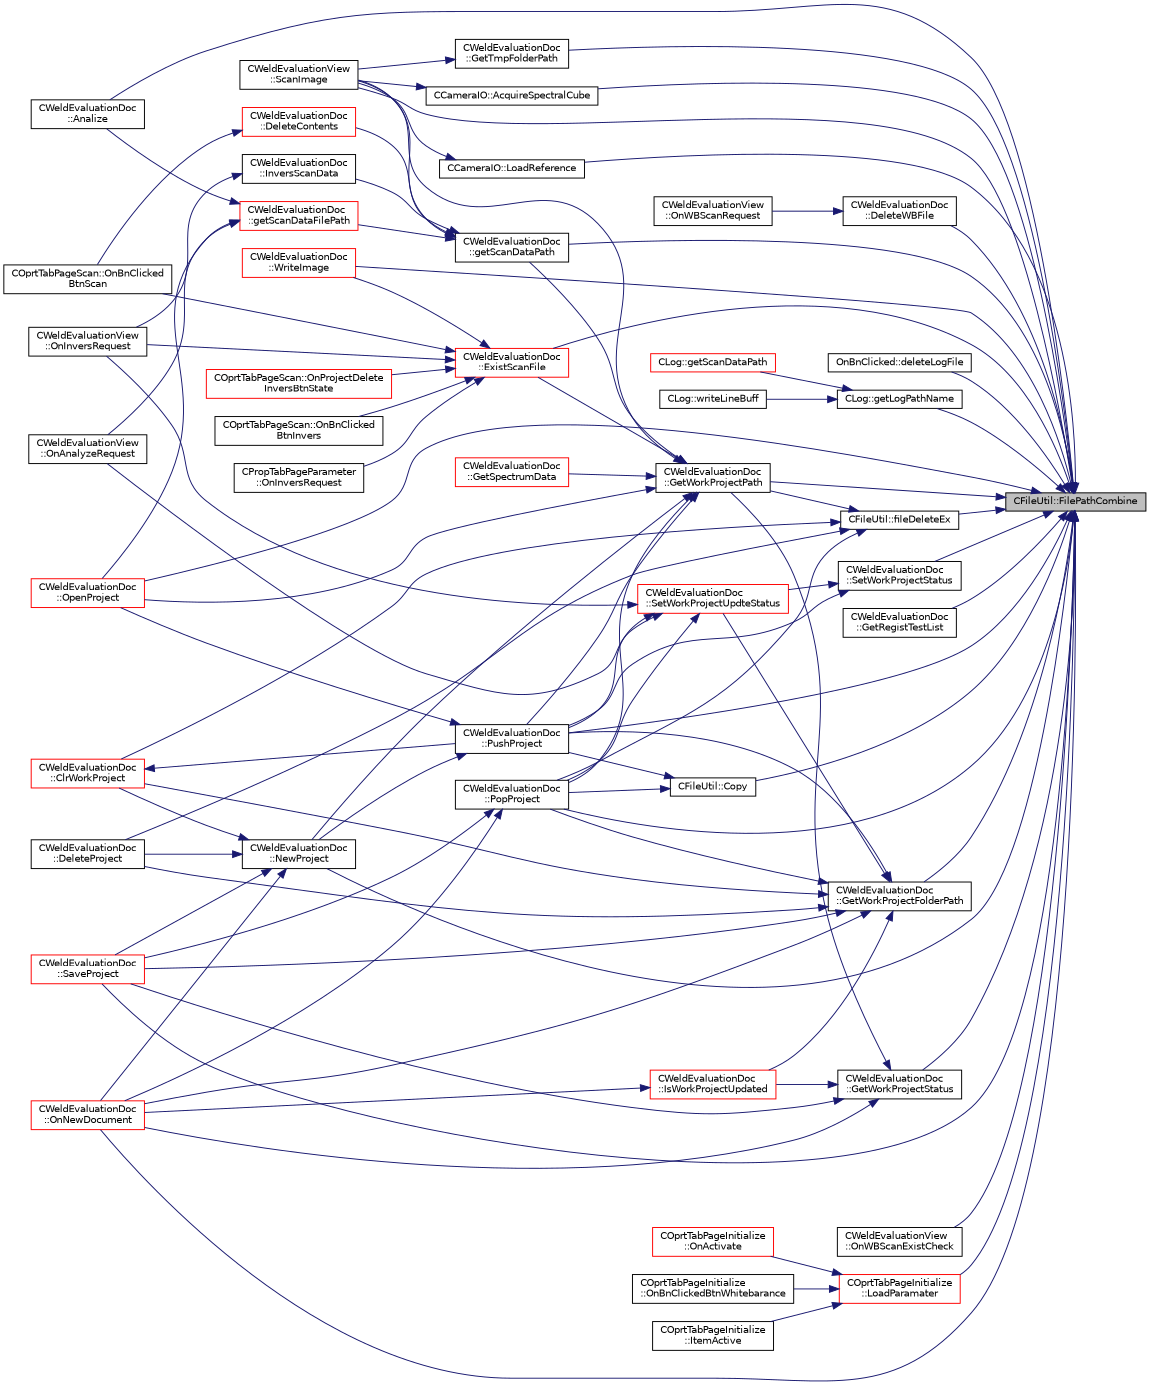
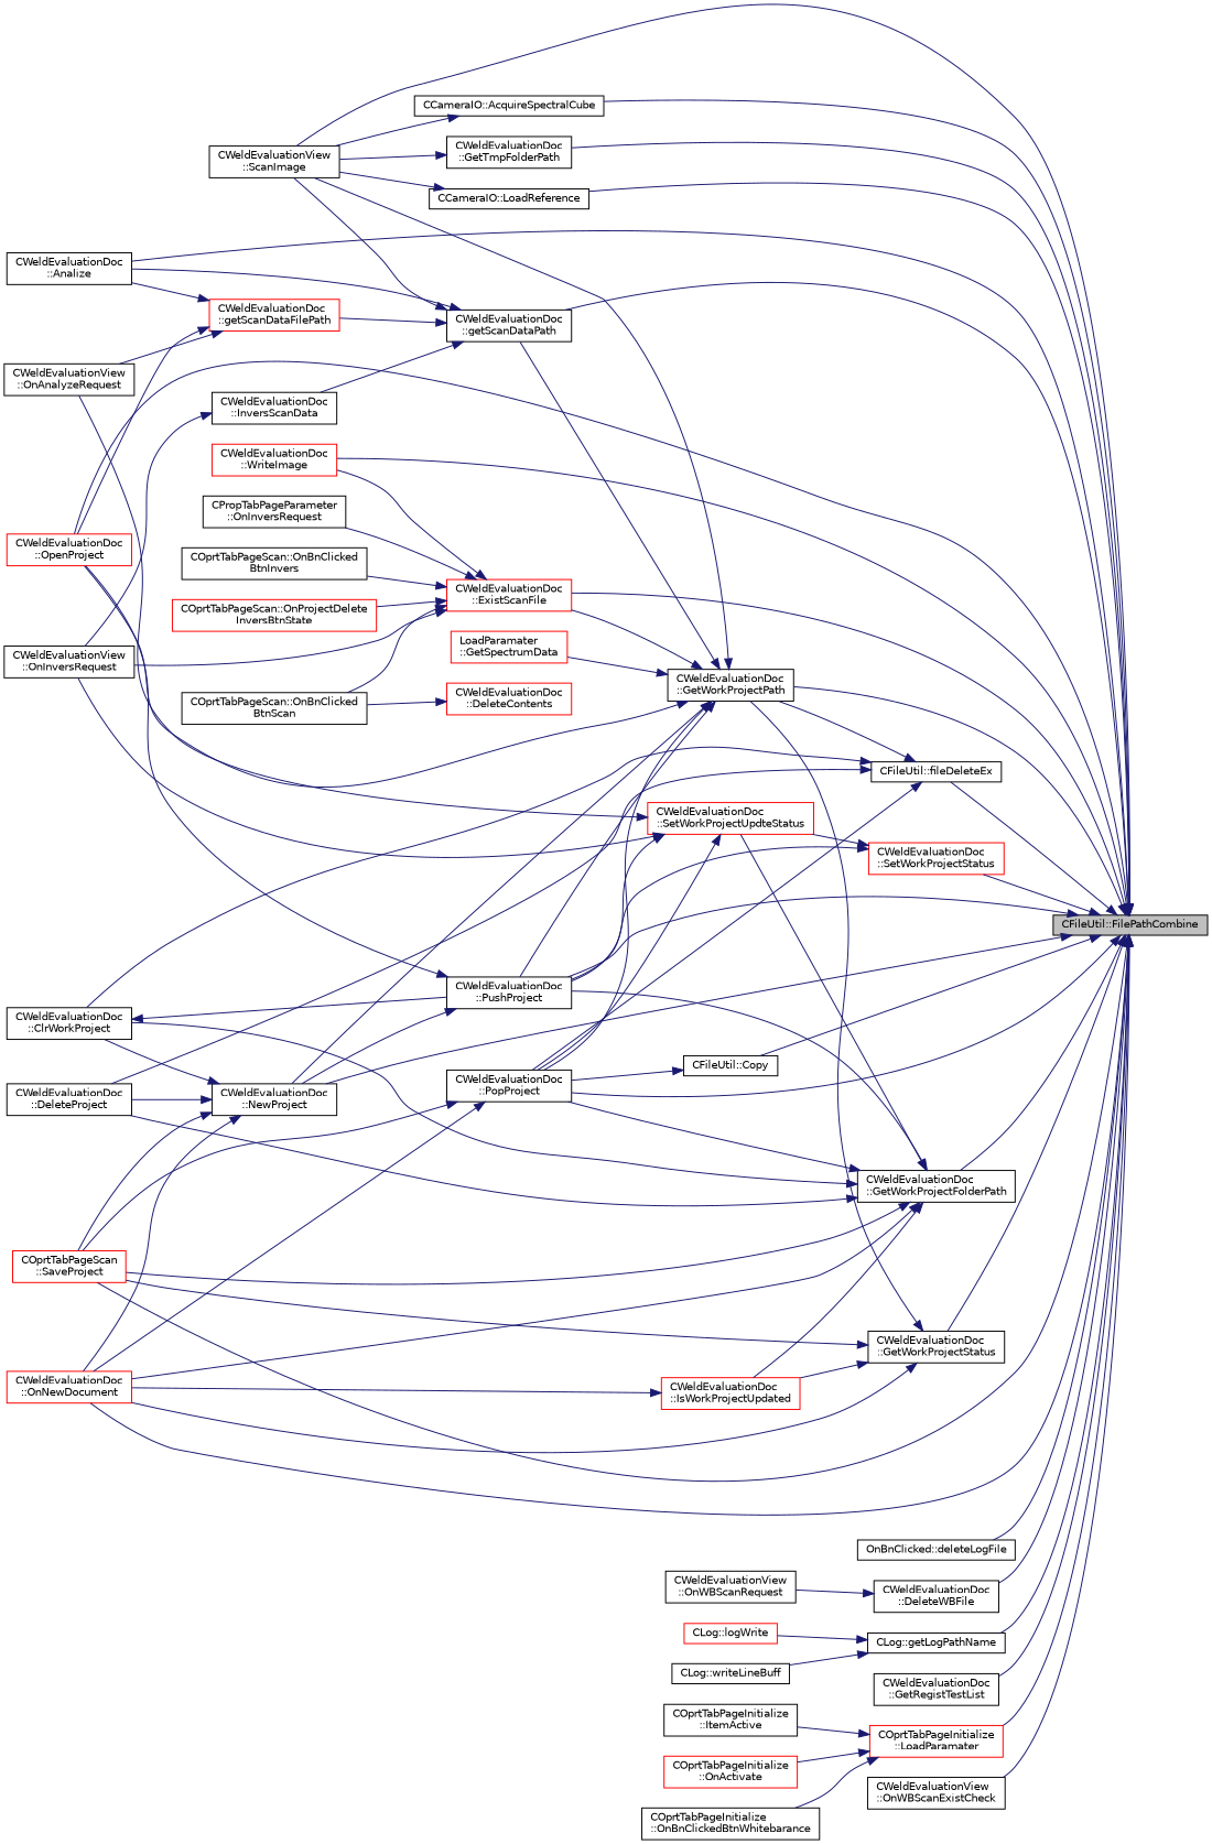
  digraph {
    rankdir=RL
    node [color=black fillcolor=white fontname=Helvetica fontsize=10 shape=record style=filled]
    edge [color=midnightblue dir=back fontname=Helvetica fontsize=10 labelfontname=Helvetica labelfontsize=10 style=solid]
    n1 [fillcolor=grey75 fontcolor=black height=0.2 label="CFileUtil::FilePathCombine" width=0.4]
    n2 [height=0.2 label="CCameraIO::AcquireSpectralCube" width=0.4]
    n3 [height=0.2 label="CWeldEvaluationView\l::ScanImage" width=0.4]
    n4 [height=0.2 label="CWeldEvaluationDoc\l::Analize" width=0.4]
    n5 [height=0.2 label="CFileUtil::Copy" width=0.4]
    n6 [height=0.2 label="CWeldEvaluationDoc\l::PopProject" width=0.4]
-   n7 [color=red height=0.2 label="CWeldEvaluationDoc\l::SaveProject" width=0.4]
+   n7 [color=red height=0.2 label="COprtTabPageScan\l::SaveProject" width=0.4]
    n8 [height=0.2 label="CWeldEvaluationDoc\l::PushProject" width=0.4]
    n9 [height=0.2 label="CWeldEvaluationDoc\l::NewProject" width=0.4]
    n10 [color=red height=0.2 label="CWeldEvaluationDoc\l::OpenProject" width=0.4]
    n11 [height=0.2 label="OnBnClicked::deleteLogFile" width=0.4]
    n12 [height=0.2 label="CWeldEvaluationDoc\l::DeleteWBFile" width=0.4]
    n13 [color=red height=0.2 label="CWeldEvaluationDoc\l::ExistScanFile" width=0.4]
    n14 [color=red height=0.2 label="CWeldEvaluationDoc\l::WriteImage" width=0.4]
    n15 [height=0.2 label="CFileUtil::fileDeleteEx" width=0.4]
    n16 [height=0.2 label="CLog::getLogPathName" width=0.4]
    n17 [height=0.2 label="CWeldEvaluationDoc\l::GetRegistTestList" width=0.4]
    n18 [height=0.2 label="CWeldEvaluationDoc\l::getScanDataPath" width=0.4]
    n19 [height=0.2 label="CWeldEvaluationDoc\l::GetTmpFolderPath" width=0.4]
    n20 [height=0.2 label="CWeldEvaluationDoc\l::GetWorkProjectFolderPath" width=0.4]
    n21 [height=0.2 label="CWeldEvaluationDoc\l::GetWorkProjectPath" width=0.4]
    n22 [height=0.2 label="CWeldEvaluationDoc\l::GetWorkProjectStatus" width=0.4]
    n23 [color=red height=0.2 label="COprtTabPageInitialize\l::LoadParamater" width=0.4]
    n24 [height=0.2 label="CCameraIO::LoadReference" width=0.4]
    n25 [height=0.2 label="CWeldEvaluationView\l::OnWBScanExistCheck" width=0.4]
-   n26 [height=0.2 label="CWeldEvaluationDoc\l::SetWorkProjectStatus" width=0.4]
+   n26 [color=red height=0.2 label="CWeldEvaluationDoc\l::SetWorkProjectStatus" width=0.4]
    n27 [color=red height=0.2 label="CWeldEvaluationDoc\l::OnNewDocument" width=0.4]
    n28 [height=0.2 label="CWeldEvaluationDoc\l::DeleteProject" width=0.4]
-   n29 [color=red height=0.2 label="CWeldEvaluationDoc\l::ClrWorkProject" width=0.4]
+   n29 [height=0.2 label="CWeldEvaluationDoc\l::ClrWorkProject" width=0.4]
    n30 [height=0.2 label="CWeldEvaluationView\l::OnWBScanRequest" width=0.4]
    n31 [height=0.2 label="COprtTabPageScan::OnBnClicked\lBtnInvers" width=0.4]
    n32 [height=0.2 label="COprtTabPageScan::OnBnClicked\lBtnScan" width=0.4]
    n33 [height=0.2 label="CWeldEvaluationView\l::OnInversRequest" width=0.4]
    n34 [height=0.2 label="CPropTabPageParameter\l::OnInversRequest" width=0.4]
    n35 [color=red height=0.2 label="COprtTabPageScan::OnProjectDelete\lInversBtnState" width=0.4]
-   n36 [color=red height=0.2 label="CLog::getScanDataPath" width=0.4]
+   n36 [color=red height=0.2 label="CLog::logWrite" width=0.4]
    n37 [height=0.2 label="CLog::writeLineBuff" width=0.4]
    n38 [color=red height=0.2 label="CWeldEvaluationDoc\l::DeleteContents" width=0.4]
    n39 [color=red height=0.2 label="CWeldEvaluationDoc\l::getScanDataFilePath" width=0.4]
    n40 [height=0.2 label="CWeldEvaluationDoc\l::InversScanData" width=0.4]
    n41 [color=red height=0.2 label="CWeldEvaluationDoc\l::IsWorkProjectUpdated" width=0.4]
    n42 [color=red height=0.2 label="CWeldEvaluationDoc\l::SetWorkProjectUpdteStatus" width=0.4]
-   n43 [color=red height=0.2 label="CWeldEvaluationDoc\l::GetSpectrumData" width=0.4]
+   n43 [color=red height=0.2 label="LoadParamater\l::GetSpectrumData" width=0.4]
    n44 [height=0.2 label="COprtTabPageInitialize\l::ItemActive" width=0.4]
    n45 [color=red height=0.2 label="COprtTabPageInitialize\l::OnActivate" width=0.4]
    n46 [height=0.2 label="COprtTabPageInitialize\l::OnBnClickedBtnWhitebarance" width=0.4]
    n47 [height=0.2 label="CWeldEvaluationView\l::OnAnalyzeRequest" width=0.4]
    n1 -> n2
    n1 -> n3
    n1 -> n4
    n1 -> n5
    n1 -> n6
    n1 -> n7
    n1 -> n8
    n1 -> n9
    n1 -> n10
    n1 -> n11
    n1 -> n12
    n1 -> n13
    n1 -> n14
    n1 -> n15
    n1 -> n16
    n1 -> n17
    n1 -> n18
    n1 -> n19
    n1 -> n20
    n1 -> n21
    n1 -> n22
    n1 -> n23
    n1 -> n24
    n1 -> n25
    n1 -> n26
    n1 -> n27
    n2 -> n3
    n5 -> n6
-   n5 -> n8
    n6 -> n7
    n6 -> n27
    n8 -> n9
    n8 -> n10
    n9 -> n7
    n9 -> n27
    n9 -> n28
    n9 -> n29
    n12 -> n30
    n13 -> n14
    n13 -> n31
    n13 -> n32
    n13 -> n33
    n13 -> n34
    n13 -> n35
    n15 -> n6
    n15 -> n21
    n15 -> n28
    n15 -> n29
    n16 -> n36
    n16 -> n37
    n18 -> n3
-   n18 -> n38
+   n18 -> n4
    n18 -> n39
    n18 -> n40
    n19 -> n3
    n20 -> n6
    n20 -> n7
    n20 -> n8
    n20 -> n27
    n20 -> n28
    n20 -> n29
    n20 -> n41
    n20 -> n42
    n21 -> n3
    n21 -> n6
    n21 -> n8
    n21 -> n9
    n21 -> n10
    n21 -> n13
    n21 -> n18
    n21 -> n43
    n22 -> n7
    n22 -> n21
    n22 -> n27
    n22 -> n41
    n23 -> n44
    n23 -> n45
    n23 -> n46
    n24 -> n3
    n26 -> n8
    n26 -> n42
    n29 -> n8
    n38 -> n32
    n39 -> n4
    n39 -> n10
    n39 -> n47
    n40 -> n33
    n41 -> n27
    n42 -> n6
    n42 -> n8
    n42 -> n33
    n42 -> n47
  }
